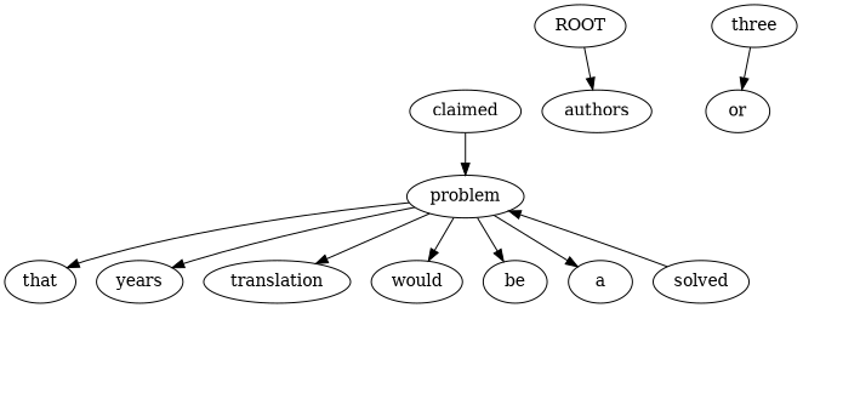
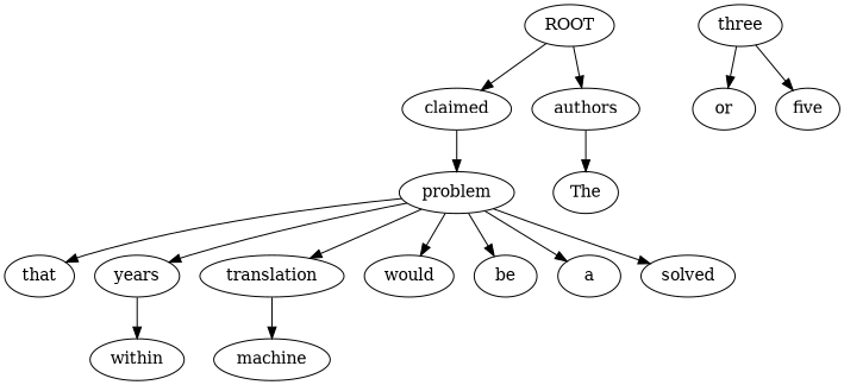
  digraph {
    n1 [label=ROOT]
    n2 [label=claimed]
    n3 [label=authors]
    n4 [label=problem]
+   n5 [label=The]
    n6 [label=that]
    n7 [label=years]
    n8 [label=translation]
    n9 [label=would]
    n10 [label=be]
    n11 [label=a]
    n12 [label=solved]
+   n13 [label=within]
    n14 [label=three]
    n15 [label=or]
+   n16 [label=five]
+   n17 [label=machine]
+   n1 -> n2
    n1 -> n3
    n2 -> n4
+   n3 -> n5
    n4 -> n6
    n4 -> n7
    n4 -> n8
    n4 -> n9
    n4 -> n10
    n4 -> n11
-   n12 -> n4
+   n4 -> n12
+   n7 -> n13
+   n8 -> n17
    n14 -> n15
+   n14 -> n16
  }
